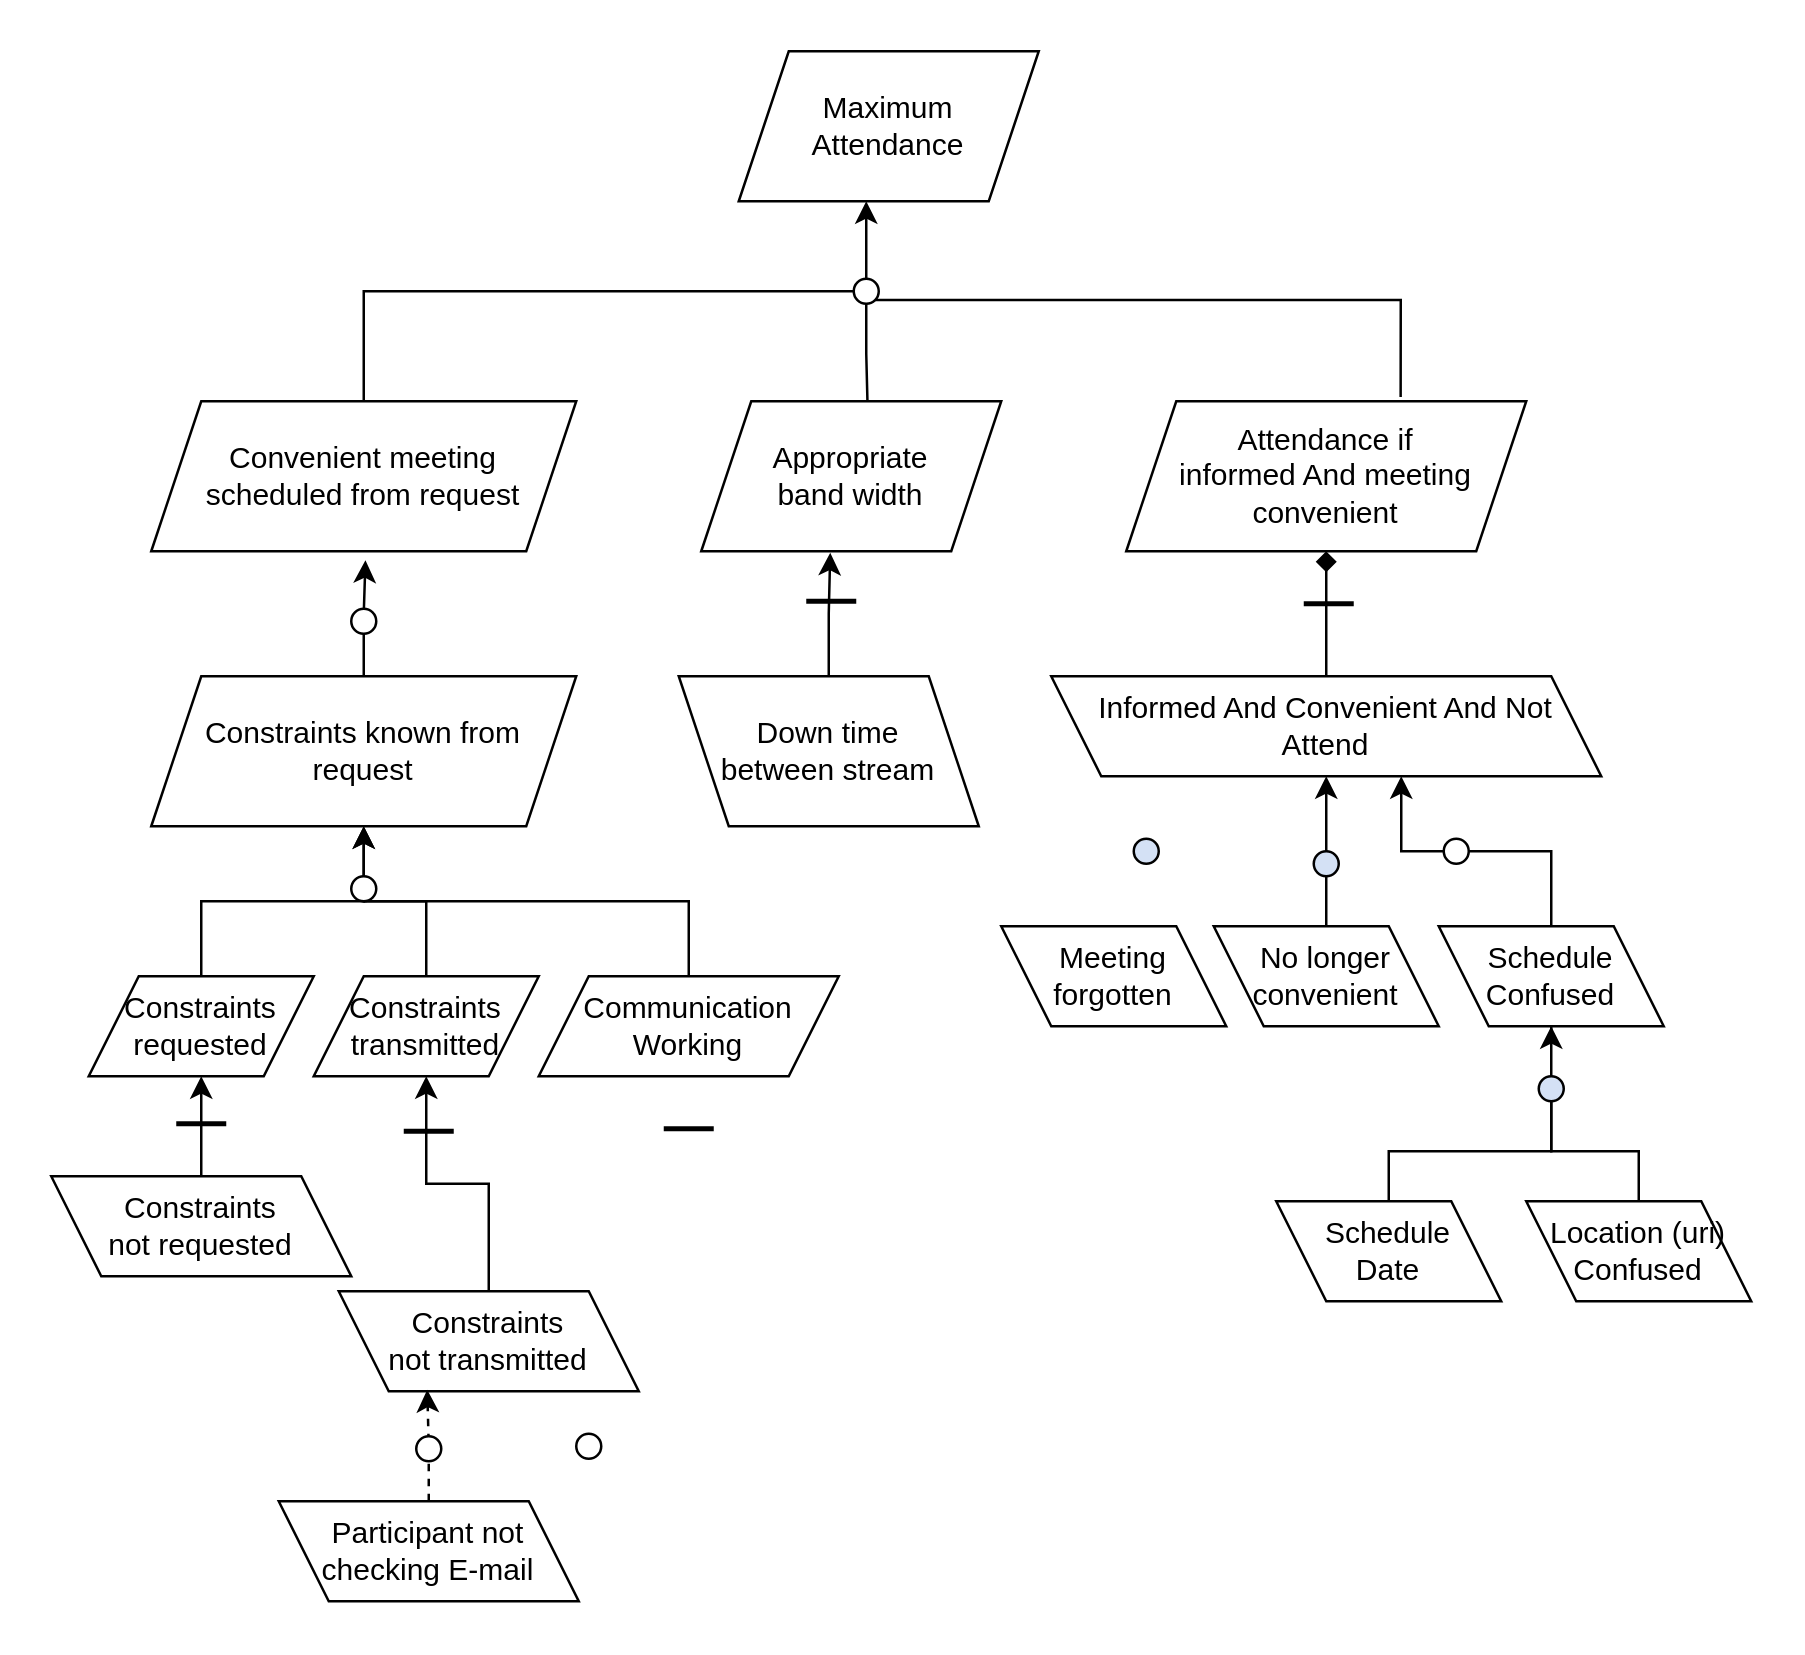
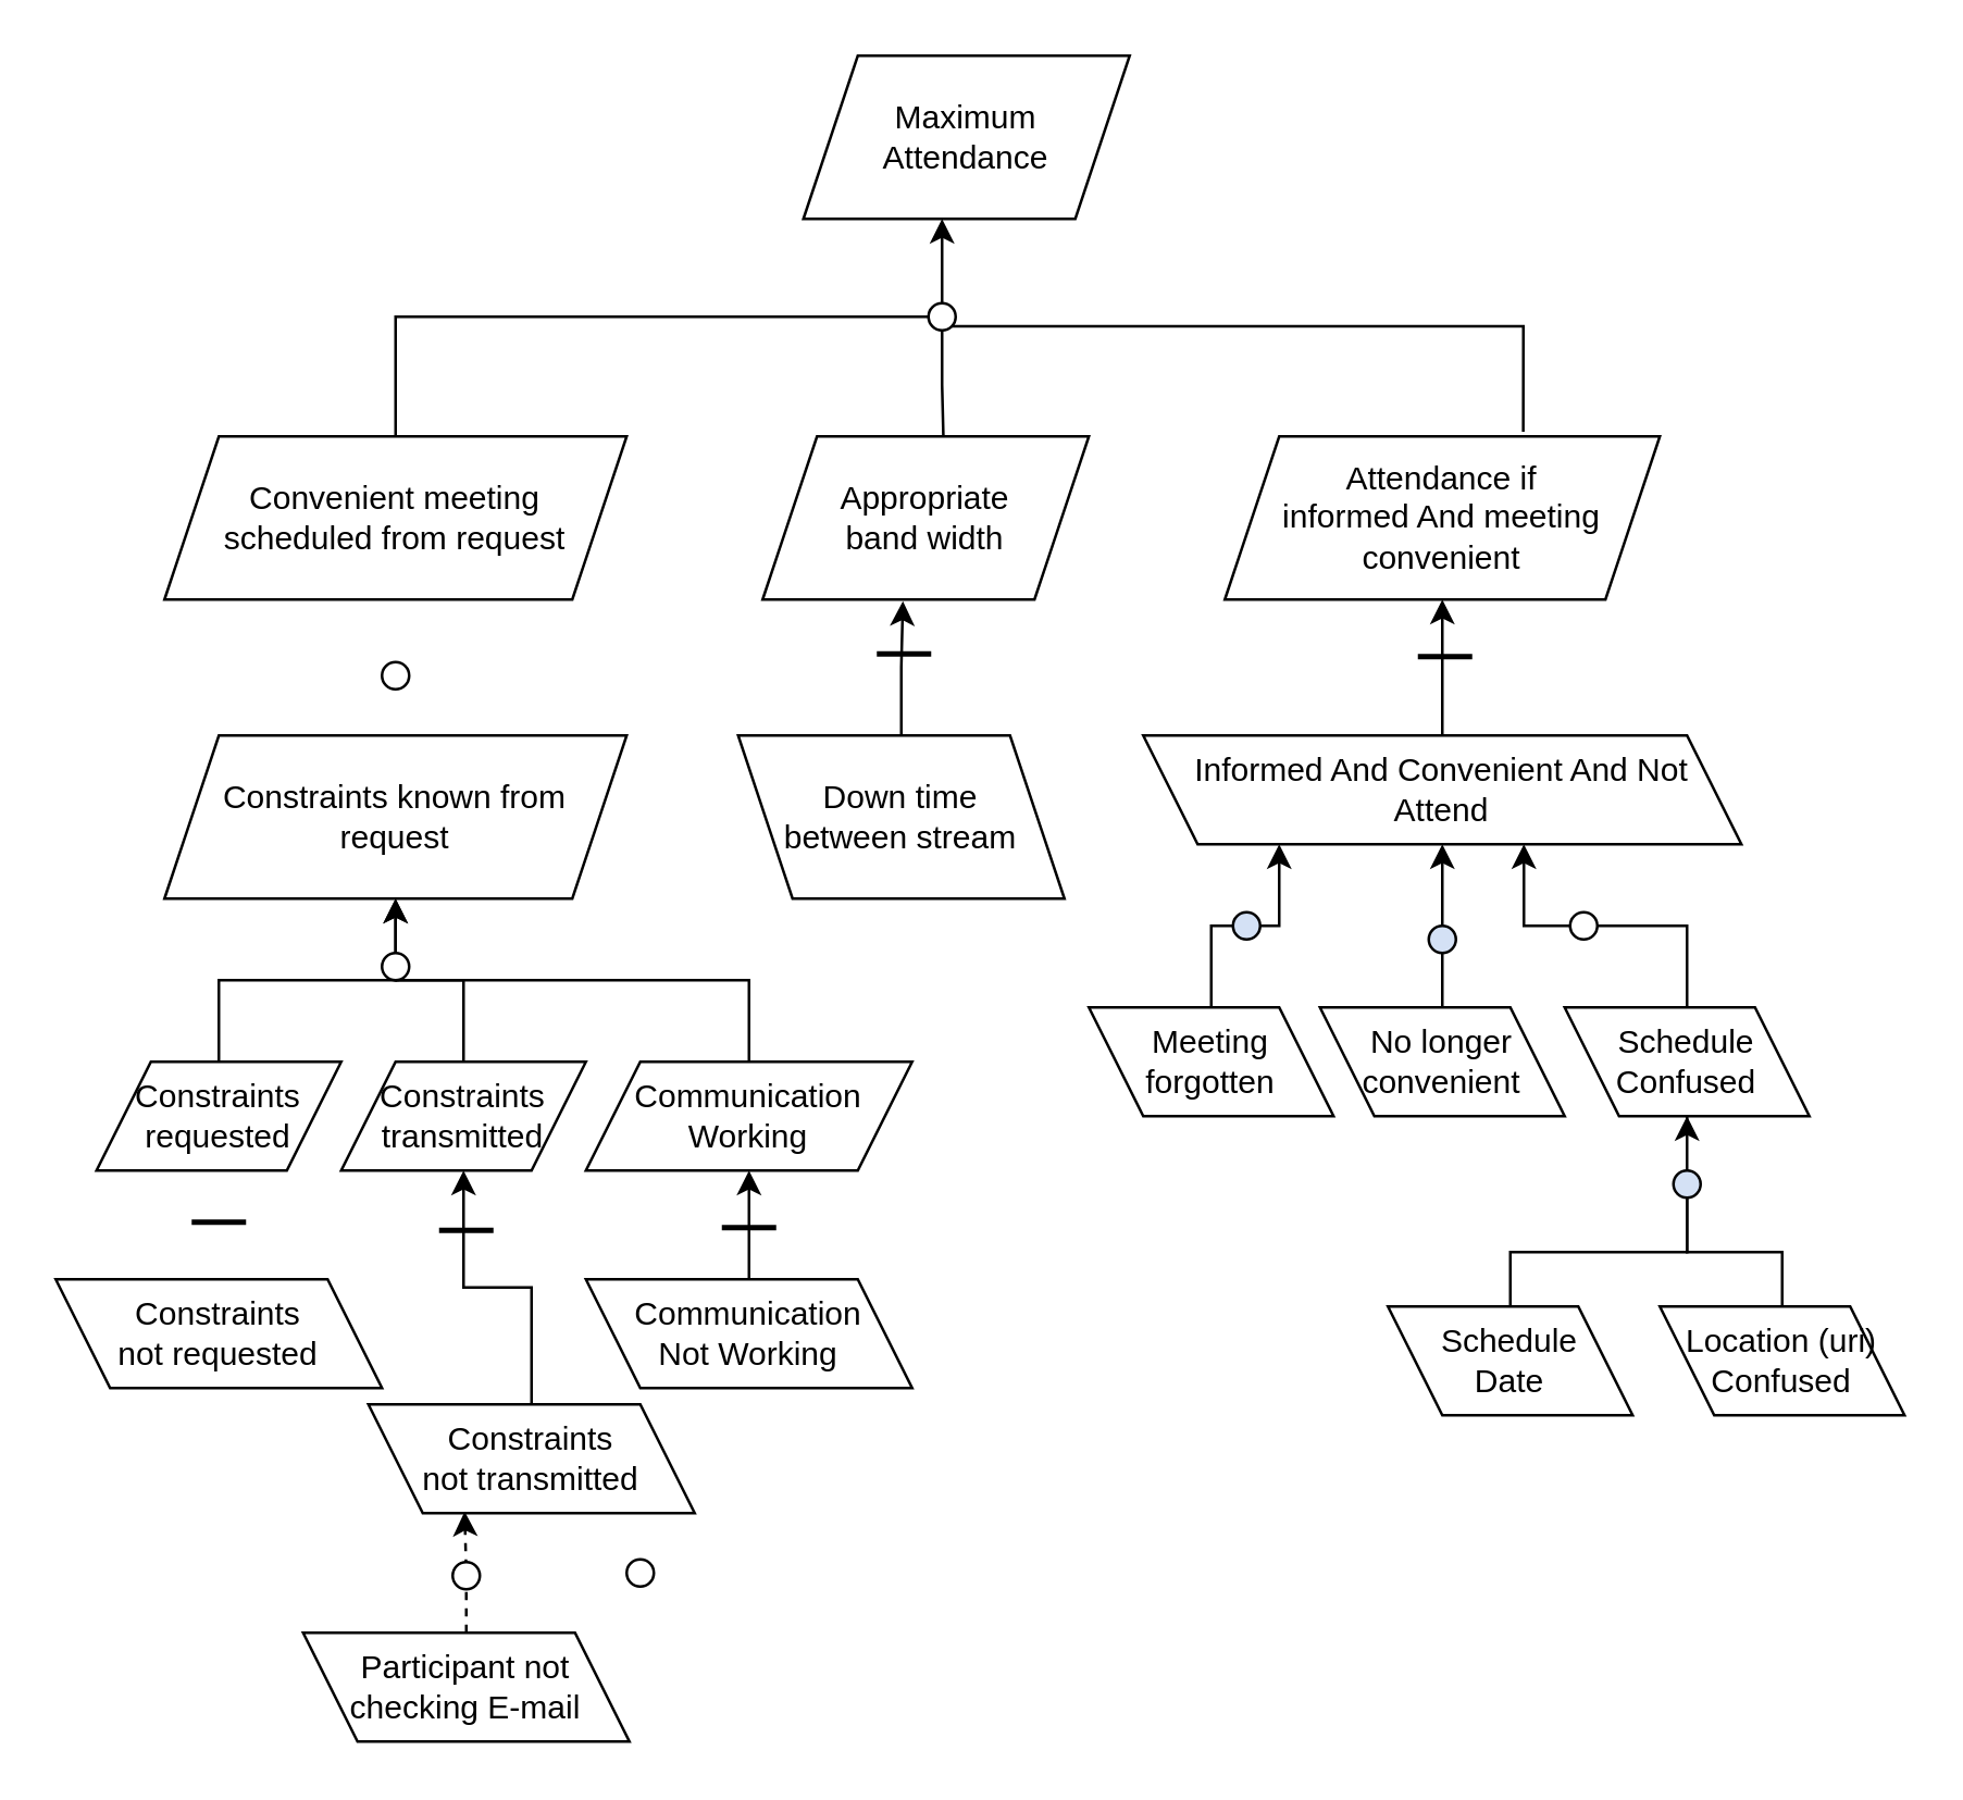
  <mxCell id="0" />
  <mxCell id="1" parent="0" />
  <mxCell id="2" value="Maximum&lt;div&gt;Attendance&lt;/div&gt;" style="shape=parallelogram;perimeter=parallelogramPerimeter;whiteSpace=wrap;html=1;fixedSize=1;" parent="1" vertex="1"><mxGeometry x="295" y="20" width="120" height="60" as="geometry" /></mxCell>
  <mxCell id="3" value="Convenient meeting&lt;div&gt;scheduled from request&lt;/div&gt;" style="shape=parallelogram;perimeter=parallelogramPerimeter;whiteSpace=wrap;html=1;fixedSize=1;" parent="1" vertex="1"><mxGeometry x="60" y="160" width="170" height="60" as="geometry" /></mxCell>
  <mxCell id="4" value="Appropriate&lt;div&gt;band width&lt;/div&gt;" style="shape=parallelogram;perimeter=parallelogramPerimeter;whiteSpace=wrap;html=1;fixedSize=1;" parent="1" vertex="1"><mxGeometry x="280" y="160" width="120" height="60" as="geometry" /></mxCell>
  <mxCell id="5" value="Attendance if&lt;div&gt;informed And meeting convenient&lt;/div&gt;" style="shape=parallelogram;perimeter=parallelogramPerimeter;whiteSpace=wrap;html=1;fixedSize=1;" parent="1" vertex="1"><mxGeometry x="450" y="160" width="160" height="60" as="geometry" /></mxCell>
  <mxCell id="6" style="edgeStyle=orthogonalEdgeStyle;rounded=0;orthogonalLoop=1;jettySize=auto;html=1;exitX=0;exitY=0.5;exitDx=0;exitDy=0;endArrow=none;endFill=0;" parent="1" source="8" target="3" edge="1"><mxGeometry relative="1" as="geometry" /></mxCell>
  <mxCell id="7" style="edgeStyle=orthogonalEdgeStyle;rounded=0;orthogonalLoop=1;jettySize=auto;html=1;exitX=0.5;exitY=0;exitDx=0;exitDy=0;endArrow=classic;endFill=1;" parent="1" source="8" edge="1"><mxGeometry relative="1" as="geometry"><mxPoint x="346" y="80" as="targetPoint" /></mxGeometry></mxCell>
  <mxCell id="8" value="" style="ellipse;whiteSpace=wrap;html=1;aspect=fixed;" parent="1" vertex="1"><mxGeometry x="341" y="111" width="10" height="10" as="geometry" /></mxCell>
  <mxCell id="9" style="edgeStyle=orthogonalEdgeStyle;rounded=0;orthogonalLoop=1;jettySize=auto;html=1;entryX=0.554;entryY=0;entryDx=0;entryDy=0;entryPerimeter=0;endArrow=none;endFill=0;" parent="1" source="8" target="4" edge="1"><mxGeometry relative="1" as="geometry" /></mxCell>
  <mxCell id="10" style="edgeStyle=orthogonalEdgeStyle;rounded=0;orthogonalLoop=1;jettySize=auto;html=1;exitX=1;exitY=1;exitDx=0;exitDy=0;entryX=0.686;entryY=-0.029;entryDx=0;entryDy=0;entryPerimeter=0;endArrow=none;endFill=0;" parent="1" source="8" target="5" edge="1"><mxGeometry relative="1" as="geometry" /></mxCell>
  <mxCell id="11" value="Down time&lt;div&gt;between stream&lt;/div&gt;" style="shape=parallelogram;perimeter=parallelogramPerimeter;whiteSpace=wrap;html=1;fixedSize=1;flipH=1;" parent="1" vertex="1"><mxGeometry x="271" y="270" width="120" height="60" as="geometry" /></mxCell>
  <mxCell id="12" style="edgeStyle=orthogonalEdgeStyle;rounded=0;orthogonalLoop=1;jettySize=auto;html=1;entryX=0.43;entryY=1.01;entryDx=0;entryDy=0;entryPerimeter=0;" parent="1" source="11" target="4" edge="1"><mxGeometry relative="1" as="geometry" /></mxCell>
  <mxCell id="13" value="" style="endArrow=none;html=1;rounded=0;strokeWidth=2;" parent="1" edge="1"><mxGeometry width="50" height="50" relative="1" as="geometry"><mxPoint x="322" y="240" as="sourcePoint" /><mxPoint x="342" y="240" as="targetPoint" /></mxGeometry></mxCell>
- <mxCell id="14" style="edgeStyle=orthogonalEdgeStyle;rounded=0;orthogonalLoop=1;jettySize=auto;html=1;entryX=0.5;entryY=1;entryDx=0;entryDy=0;endArrow=diamond;" parent="1" source="15" target="5" edge="1"><mxGeometry relative="1" as="geometry" /></mxCell>
+ <mxCell id="14" style="edgeStyle=orthogonalEdgeStyle;rounded=0;orthogonalLoop=1;jettySize=auto;html=1;entryX=0.5;entryY=1;entryDx=0;entryDy=0;" parent="1" source="15" target="5" edge="1"><mxGeometry relative="1" as="geometry" /></mxCell>
  <mxCell id="15" value="Informed And Convenient And Not Attend" style="shape=parallelogram;perimeter=parallelogramPerimeter;whiteSpace=wrap;html=1;fixedSize=1;flipH=1;" parent="1" vertex="1"><mxGeometry x="420" y="270" width="220" height="40" as="geometry" /></mxCell>
  <mxCell id="16" value="" style="endArrow=none;html=1;rounded=0;strokeWidth=2;" parent="1" edge="1"><mxGeometry width="50" height="50" relative="1" as="geometry"><mxPoint x="521" y="241" as="sourcePoint" /><mxPoint x="541" y="241" as="targetPoint" /></mxGeometry></mxCell>
+ <mxCell id="17" value="" style="edgeStyle=orthogonalEdgeStyle;rounded=0;orthogonalLoop=1;jettySize=auto;html=1;" parent="1" source="18" target="15" edge="1"><mxGeometry relative="1" as="geometry"><Array as="points"><mxPoint x="445" y="340" /><mxPoint x="470" y="340" /></Array></mxGeometry></mxCell>
  <mxCell id="18" value="Meeting forgotten" style="shape=parallelogram;perimeter=parallelogramPerimeter;whiteSpace=wrap;html=1;fixedSize=1;flipH=1;" parent="1" vertex="1"><mxGeometry x="400" y="370" width="90" height="40" as="geometry" /></mxCell>
  <mxCell id="19" value="" style="edgeStyle=orthogonalEdgeStyle;rounded=0;orthogonalLoop=1;jettySize=auto;html=1;" parent="1" source="20" target="15" edge="1"><mxGeometry relative="1" as="geometry" /></mxCell>
  <mxCell id="20" value="No longer&lt;div&gt;convenient&lt;/div&gt;" style="shape=parallelogram;perimeter=parallelogramPerimeter;whiteSpace=wrap;html=1;fixedSize=1;flipH=1;" parent="1" vertex="1"><mxGeometry x="485" y="370" width="90" height="40" as="geometry" /></mxCell>
  <mxCell id="21" value="" style="edgeStyle=orthogonalEdgeStyle;rounded=0;orthogonalLoop=1;jettySize=auto;html=1;" parent="1" source="22" target="15" edge="1"><mxGeometry relative="1" as="geometry"><Array as="points"><mxPoint x="620" y="340" /><mxPoint x="560" y="340" /></Array></mxGeometry></mxCell>
  <mxCell id="22" value="Schedule&lt;div&gt;Confused&lt;/div&gt;" style="shape=parallelogram;perimeter=parallelogramPerimeter;whiteSpace=wrap;html=1;fixedSize=1;flipH=1;" parent="1" vertex="1"><mxGeometry x="575" y="370" width="90" height="40" as="geometry" /></mxCell>
  <mxCell id="23" value="" style="ellipse;whiteSpace=wrap;html=1;aspect=fixed;fillColor=#D4E1F5;" parent="1" vertex="1"><mxGeometry x="453" y="335" width="10" height="10" as="geometry" /></mxCell>
  <mxCell id="24" style="edgeStyle=orthogonalEdgeStyle;rounded=0;orthogonalLoop=1;jettySize=auto;html=1;entryX=0.5;entryY=1;entryDx=0;entryDy=0;" parent="1" source="25" target="22" edge="1"><mxGeometry relative="1" as="geometry" /></mxCell>
  <mxCell id="25" value="" style="ellipse;whiteSpace=wrap;html=1;aspect=fixed;fillColor=#D4E1F5;" parent="1" vertex="1"><mxGeometry x="615" y="430" width="10" height="10" as="geometry" /></mxCell>
  <mxCell id="26" value="" style="ellipse;whiteSpace=wrap;html=1;aspect=fixed;fillColor=#D4E1F5;" parent="1" vertex="1"><mxGeometry x="525" y="340" width="10" height="10" as="geometry" /></mxCell>
  <mxCell id="27" style="edgeStyle=orthogonalEdgeStyle;rounded=0;orthogonalLoop=1;jettySize=auto;html=1;entryX=0.5;entryY=1;entryDx=0;entryDy=0;endArrow=none;endFill=0;" parent="1" source="28" target="25" edge="1"><mxGeometry relative="1" as="geometry"><Array as="points"><mxPoint x="555" y="460" /><mxPoint x="620" y="460" /></Array></mxGeometry></mxCell>
  <mxCell id="28" value="Schedule&lt;div&gt;Date&lt;/div&gt;" style="shape=parallelogram;perimeter=parallelogramPerimeter;whiteSpace=wrap;html=1;fixedSize=1;flipH=1;" parent="1" vertex="1"><mxGeometry x="510" y="480" width="90" height="40" as="geometry" /></mxCell>
  <mxCell id="29" value="" style="edgeStyle=orthogonalEdgeStyle;rounded=0;orthogonalLoop=1;jettySize=auto;html=1;endArrow=none;endFill=0;" parent="1" source="30" target="25" edge="1"><mxGeometry relative="1" as="geometry" /></mxCell>
  <mxCell id="30" value="Location (uri)&lt;div&gt;Confused&lt;/div&gt;" style="shape=parallelogram;perimeter=parallelogramPerimeter;whiteSpace=wrap;html=1;fixedSize=1;flipH=1;" parent="1" vertex="1"><mxGeometry x="610" y="480" width="90" height="40" as="geometry" /></mxCell>
  <mxCell id="31" value="" style="ellipse;whiteSpace=wrap;html=1;aspect=fixed;fillColor=default;" parent="1" vertex="1"><mxGeometry x="577" y="335" width="10" height="10" as="geometry" /></mxCell>
  <mxCell id="32" value="Constraints known from request" style="shape=parallelogram;perimeter=parallelogramPerimeter;whiteSpace=wrap;html=1;fixedSize=1;" parent="1" vertex="1"><mxGeometry x="60" y="270" width="170" height="60" as="geometry" /></mxCell>
- <mxCell id="33" style="edgeStyle=orthogonalEdgeStyle;rounded=0;orthogonalLoop=1;jettySize=auto;html=1;entryX=0.504;entryY=1.06;entryDx=0;entryDy=0;entryPerimeter=0;" parent="1" source="32" target="3" edge="1"><mxGeometry relative="1" as="geometry" /></mxCell>
  <mxCell id="34" value="" style="ellipse;whiteSpace=wrap;html=1;aspect=fixed;" parent="1" vertex="1"><mxGeometry x="140" y="243" width="10" height="10" as="geometry" /></mxCell>
  <mxCell id="35" value="" style="edgeStyle=orthogonalEdgeStyle;rounded=0;orthogonalLoop=1;jettySize=auto;html=1;" parent="1" source="36" target="32" edge="1"><mxGeometry relative="1" as="geometry" /></mxCell>
  <mxCell id="36" value="Constraints&lt;div&gt;requested&lt;/div&gt;" style="shape=parallelogram;perimeter=parallelogramPerimeter;whiteSpace=wrap;html=1;fixedSize=1;flipH=1;flipV=1;" parent="1" vertex="1"><mxGeometry x="35" y="390" width="90" height="40" as="geometry" /></mxCell>
  <mxCell id="37" value="" style="edgeStyle=orthogonalEdgeStyle;rounded=0;orthogonalLoop=1;jettySize=auto;html=1;" parent="1" source="38" target="32" edge="1"><mxGeometry relative="1" as="geometry" /></mxCell>
  <mxCell id="38" value="Constraints&lt;div&gt;transmitted&lt;/div&gt;" style="shape=parallelogram;perimeter=parallelogramPerimeter;whiteSpace=wrap;html=1;fixedSize=1;flipH=1;flipV=1;" parent="1" vertex="1"><mxGeometry x="125" y="390" width="90" height="40" as="geometry" /></mxCell>
  <mxCell id="39" style="edgeStyle=orthogonalEdgeStyle;rounded=0;orthogonalLoop=1;jettySize=auto;html=1;endArrow=none;endFill=0;" parent="1" source="40" edge="1"><mxGeometry relative="1" as="geometry"><mxPoint x="145" y="360" as="targetPoint" /><Array as="points"><mxPoint x="275" y="360" /></Array></mxGeometry></mxCell>
  <mxCell id="40" value="Communication&lt;div&gt;Working&lt;/div&gt;" style="shape=parallelogram;perimeter=parallelogramPerimeter;whiteSpace=wrap;html=1;fixedSize=1;flipH=1;flipV=1;" parent="1" vertex="1"><mxGeometry x="215" y="390" width="120" height="40" as="geometry" /></mxCell>
+ <mxCell id="41" style="edgeStyle=orthogonalEdgeStyle;rounded=0;orthogonalLoop=1;jettySize=auto;html=1;entryX=0.5;entryY=1;entryDx=0;entryDy=0;" parent="1" source="42" target="40" edge="1"><mxGeometry relative="1" as="geometry" /></mxCell>
+ <mxCell id="42" value="Communication&lt;div&gt;Not Working&lt;/div&gt;" style="shape=parallelogram;perimeter=parallelogramPerimeter;whiteSpace=wrap;html=1;fixedSize=1;flipH=0;flipV=1;" parent="1" vertex="1"><mxGeometry x="215" y="470" width="120" height="40" as="geometry" /></mxCell>
  <mxCell id="43" value="" style="endArrow=none;html=1;rounded=0;strokeWidth=2;" parent="1" edge="1"><mxGeometry width="50" height="50" relative="1" as="geometry"><mxPoint x="265" y="451" as="sourcePoint" /><mxPoint x="285" y="451" as="targetPoint" /></mxGeometry></mxCell>
  <mxCell id="44" value="" style="ellipse;whiteSpace=wrap;html=1;aspect=fixed;" parent="1" vertex="1"><mxGeometry x="140" y="350" width="10" height="10" as="geometry" /></mxCell>
- <mxCell id="45" value="" style="edgeStyle=orthogonalEdgeStyle;rounded=0;orthogonalLoop=1;jettySize=auto;html=1;" parent="1" source="46" target="36" edge="1"><mxGeometry relative="1" as="geometry" /></mxCell>
  <mxCell id="46" value="Constraints&lt;div&gt;not requested&lt;/div&gt;" style="shape=parallelogram;perimeter=parallelogramPerimeter;whiteSpace=wrap;html=1;fixedSize=1;flipH=0;flipV=1;" parent="1" vertex="1"><mxGeometry x="20" y="470" width="120" height="40" as="geometry" /></mxCell>
  <mxCell id="47" value="" style="edgeStyle=orthogonalEdgeStyle;rounded=0;orthogonalLoop=1;jettySize=auto;html=1;" parent="1" source="48" target="38" edge="1"><mxGeometry relative="1" as="geometry" /></mxCell>
  <mxCell id="48" value="Constraints&lt;div&gt;not transmitted&lt;/div&gt;" style="shape=parallelogram;perimeter=parallelogramPerimeter;whiteSpace=wrap;html=1;fixedSize=1;flipH=0;flipV=1;" parent="1" vertex="1"><mxGeometry x="135" y="516" width="120" height="40" as="geometry" /></mxCell>
  <mxCell id="49" value="" style="endArrow=none;html=1;rounded=0;strokeWidth=2;" parent="1" edge="1"><mxGeometry width="50" height="50" relative="1" as="geometry"><mxPoint x="161" y="452" as="sourcePoint" /><mxPoint x="181" y="452" as="targetPoint" /></mxGeometry></mxCell>
  <mxCell id="50" value="" style="endArrow=none;html=1;rounded=0;strokeWidth=2;" parent="1" edge="1"><mxGeometry width="50" height="50" relative="1" as="geometry"><mxPoint x="70" y="449" as="sourcePoint" /><mxPoint x="90" y="449" as="targetPoint" /></mxGeometry></mxCell>
  <mxCell id="51" style="edgeStyle=orthogonalEdgeStyle;rounded=0;orthogonalLoop=1;jettySize=auto;html=1;entryX=0.295;entryY=0.015;entryDx=0;entryDy=0;entryPerimeter=0;dashed=1;" parent="1" source="52" target="48" edge="1"><mxGeometry relative="1" as="geometry"><mxPoint x="195" y="560" as="targetPoint" /></mxGeometry></mxCell>
  <mxCell id="52" value="Participant not&lt;div&gt;checking E-mail&lt;/div&gt;" style="shape=parallelogram;perimeter=parallelogramPerimeter;whiteSpace=wrap;html=1;fixedSize=1;flipH=0;flipV=1;" parent="1" vertex="1"><mxGeometry x="111" y="600" width="120" height="40" as="geometry" /></mxCell>
  <mxCell id="53" value="" style="ellipse;whiteSpace=wrap;html=1;aspect=fixed;" parent="1" vertex="1"><mxGeometry x="166" y="574" width="10" height="10" as="geometry" /></mxCell>
  <mxCell id="54" value="" style="ellipse;whiteSpace=wrap;html=1;aspect=fixed;" parent="1" vertex="1"><mxGeometry x="230" y="573" width="10" height="10" as="geometry" /></mxCell>
